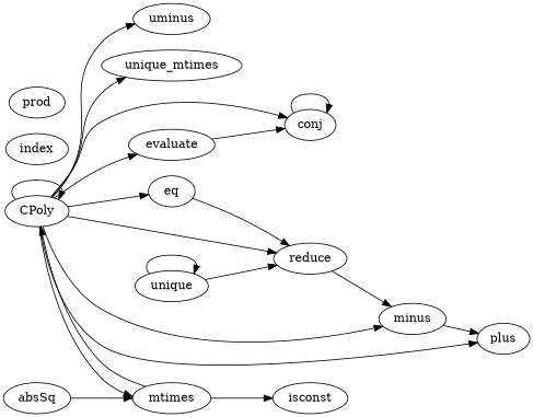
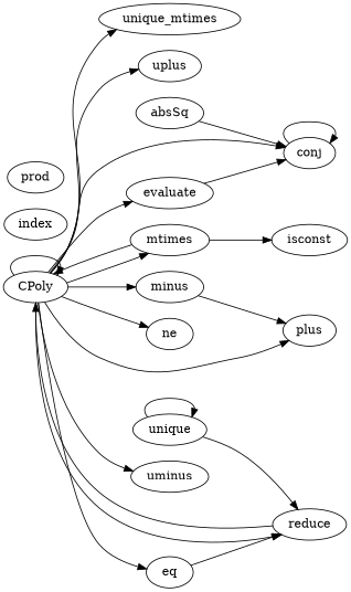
  digraph {
    rankdir=LR
    CPoly
    conj
    eq
    evaluate
    minus
    mtimes
+   ne
    plus
    reduce
    uminus
    n11 [label=unique_mtimes]
+   uplus
    isconst
    absSq
    n15 [label=unique]
    n16 [label=index]
    prod
    CPoly -> CPoly
    CPoly -> conj
    CPoly -> eq
    CPoly -> evaluate
    CPoly -> minus
    CPoly -> mtimes
+   CPoly -> ne
    CPoly -> plus
    CPoly -> reduce
    CPoly -> uminus
    CPoly -> n11
+   CPoly -> uplus
    conj -> conj
    eq -> reduce
    evaluate -> conj
    minus -> plus
    mtimes -> CPoly
    mtimes -> isconst
-   reduce -> minus
-   absSq -> mtimes
+   reduce -> CPoly
+   absSq -> conj
    n15 -> reduce
    n15 -> n15
  }
